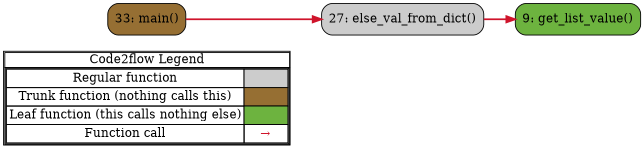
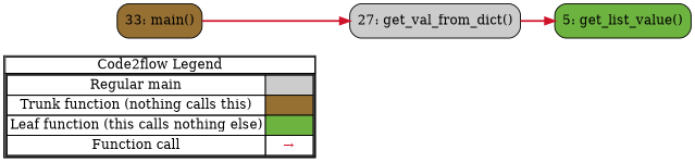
  digraph {
    concentrate=true
    rankdir=LR
    splines=ortho
    node [shape=rect style="rounded,filled"]
    edge [color="#cf142b" penwidth=2]
-   n1 [label=<         <table cellspacing="0" cellpadding="0" border="1"><tr><td>Code2flow Legend</td></tr><tr><td>         <table cellspacing="0">         <tr><td>Regular function</td><td width="50px" bgcolor='#cccccc'></td></tr>         <tr><td>Trunk function (nothing calls this)</td><td bgcolor='#966F33'></td></tr>         <tr><td>Leaf function (this calls nothing else)</td><td bgcolor='#6db33f'></td></tr>         <tr><td>Function call</td><td><font color='#cf142b'>&#8594;</font></td></tr>         </table></td></tr></table>         > margin=0 shape=none style=""]
-   n2 [fillcolor="#cccccc" label="27: else_val_from_dict()"]
-   n3 [fillcolor="#6db33f" label="9: get_list_value()"]
+   n1 [label=<         <table cellspacing="0" cellpadding="0" border="1"><tr><td>Code2flow Legend</td></tr><tr><td>         <table cellspacing="0">         <tr><td>Regular main</td><td width="50px" bgcolor='#cccccc'></td></tr>         <tr><td>Trunk function (nothing calls this)</td><td bgcolor='#966F33'></td></tr>         <tr><td>Leaf function (this calls nothing else)</td><td bgcolor='#6db33f'></td></tr>         <tr><td>Function call</td><td><font color='#cf142b'>&#8594;</font></td></tr>         </table></td></tr></table>         > margin=0 shape=none style=""]
+   n2 [fillcolor="#cccccc" label="27: get_val_from_dict()"]
+   n3 [fillcolor="#6db33f" label="5: get_list_value()"]
    n4 [fillcolor="#966F33" label="33: main()"]
    subgraph sub_1 {
      label=legend
      rank=min
      n1
    }
    subgraph sub_2 {
      label="File: reports2csv"
      style=dotted
      n2
      n3
      n4
    }
    n2 -> n3
    n4 -> n2
  }
